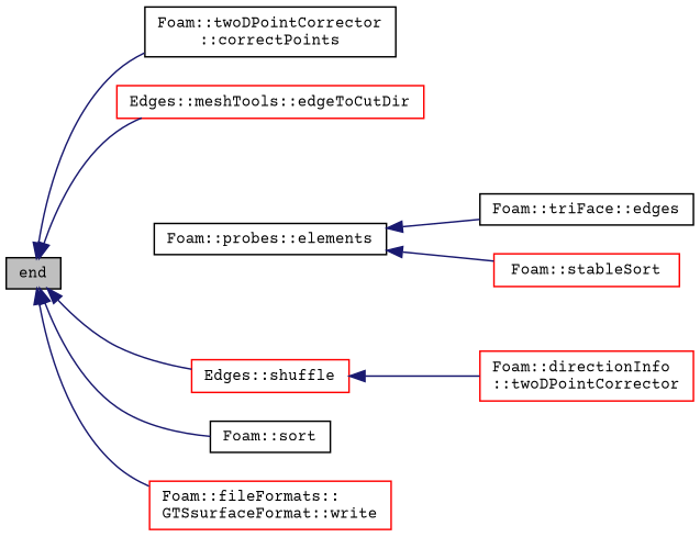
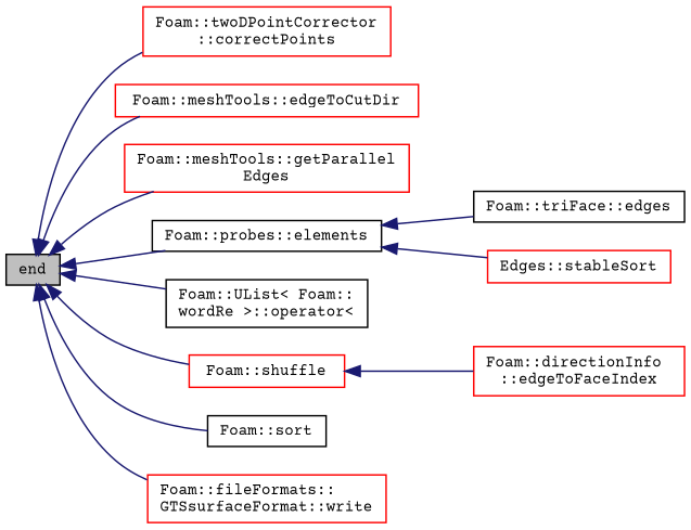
  digraph {
    fontname="Courier Prime"
    rankdir=LR
    node [color=red fontname="Courier Prime" fontsize=10 shape=record]
    edge [color=midnightblue dir=back fontname="Courier Prime" fontsize=10 labelfontname=FreeSans labelfontsize=10 style=solid]
    n1 [color=black fillcolor=grey75 fontcolor=black height=0.2 label=end style=filled width=0.4]
-   n2 [color=black height=0.2 label="Foam::twoDPointCorrector\l::correctPoints" width=0.4]
-   n3 [height=0.2 label="Edges::meshTools::edgeToCutDir" width=0.4]
+   n2 [height=0.2 label="Foam::twoDPointCorrector\l::correctPoints" width=0.4]
+   n3 [height=0.2 label="Foam::meshTools::edgeToCutDir" width=0.4]
+   n4 [height=0.2 label="Foam::meshTools::getParallel\lEdges" width=0.4]
    n5 [color=black height=0.2 label="Foam::probes::elements" width=0.4]
-   n7 [height=0.2 label="Edges::shuffle" width=0.4]
+   n6 [color=black height=0.2 label="Foam::UList\< Foam::\lwordRe \>::operator\<" width=0.4]
+   n7 [height=0.2 label="Foam::shuffle" width=0.4]
    n8 [color=black height=0.2 label="Foam::sort" width=0.4]
    n9 [height=0.2 label="Foam::fileFormats::\lGTSsurfaceFormat::write" width=0.4]
    n10 [color=black height=0.2 label="Foam::triFace::edges" width=0.4]
-   n11 [height=0.2 label="Foam::directionInfo\l::twoDPointCorrector" width=0.4]
-   n12 [height=0.2 label="Foam::stableSort" width=0.4]
+   n11 [height=0.2 label="Foam::directionInfo\l::edgeToFaceIndex" width=0.4]
+   n12 [height=0.2 label="Edges::stableSort" width=0.4]
    n1 -> n2
    n1 -> n3
+   n1 -> n4
+   n1 -> n5
+   n1 -> n6
    n1 -> n7
    n1 -> n8
    n1 -> n9
    n5 -> n10
    n5 -> n12
    n7 -> n11
  }
